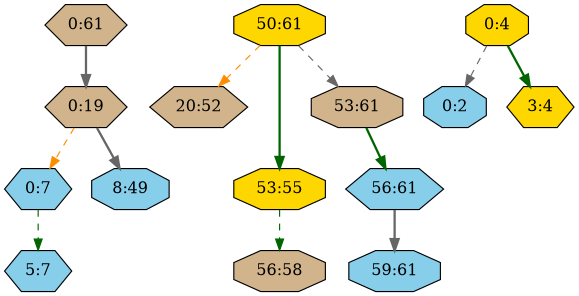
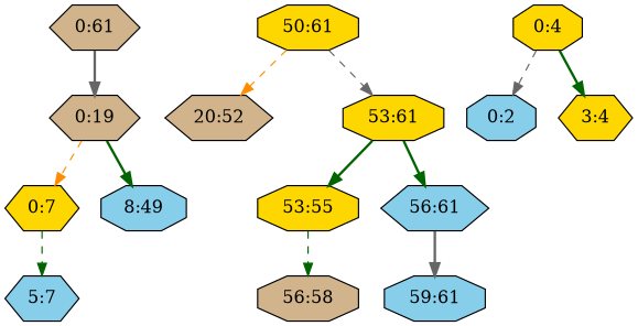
  digraph {
    node [fillcolor=gold shape=octagon style=filled]
    edge [color=gray40 style=bold]
    n1 [fillcolor=tan label="0:61" shape=hexagon]
    n2 [fillcolor=tan label="0:19" shape=hexagon]
-   n3 [fillcolor=skyblue label="0:7" shape=hexagon]
+   n3 [label="0:7" shape=hexagon]
    n4 [fillcolor=skyblue label="8:49"]
    n5 [label="50:61"]
    n6 [fillcolor=tan label="20:52" shape=hexagon]
-   n7 [fillcolor=tan label="53:61"]
+   n7 [label="53:61"]
    n8 [fillcolor=skyblue label="5:7" shape=hexagon]
    n9 [label="0:4"]
    n10 [fillcolor=skyblue label="0:2"]
    n11 [label="3:4" shape=hexagon]
    n12 [label="53:55"]
    n13 [fillcolor=skyblue label="56:61" shape=hexagon]
    n14 [fillcolor=tan label="56:58"]
    n15 [fillcolor=skyblue label="59:61"]
    n1 -> n2
    n2 -> n3 [color=darkorange style=dashed]
-   n2 -> n4
+   n2 -> n4 [color=darkgreen]
    n3 -> n8 [color=darkgreen style=dashed]
    n5 -> n6 [color=darkorange style=dashed]
    n5 -> n7 [style=dashed]
-   n5 -> n12 [color=darkgreen]
+   n7 -> n12 [color=darkgreen]
    n7 -> n13 [color=darkgreen]
    n9 -> n10 [style=dashed]
    n9 -> n11 [color=darkgreen]
    n12 -> n14 [color=darkgreen style=dashed]
    n13 -> n15
  }
